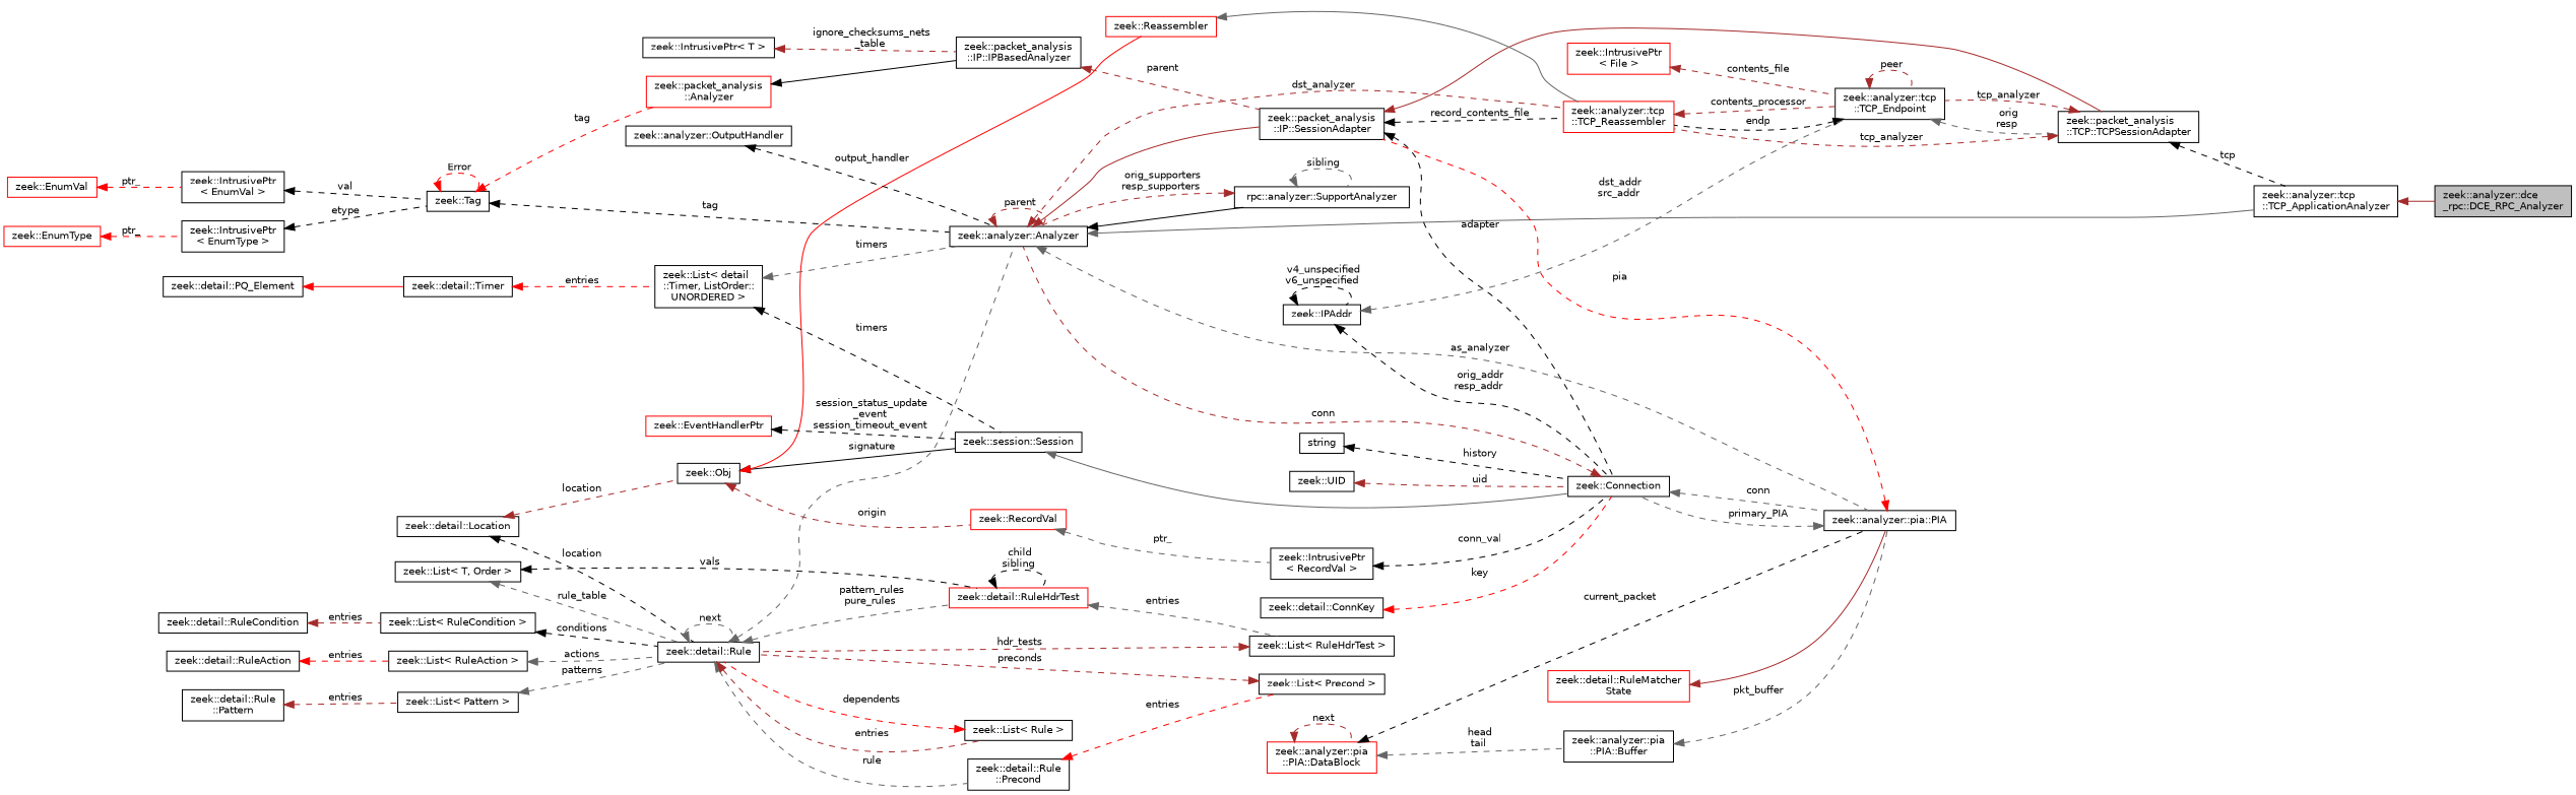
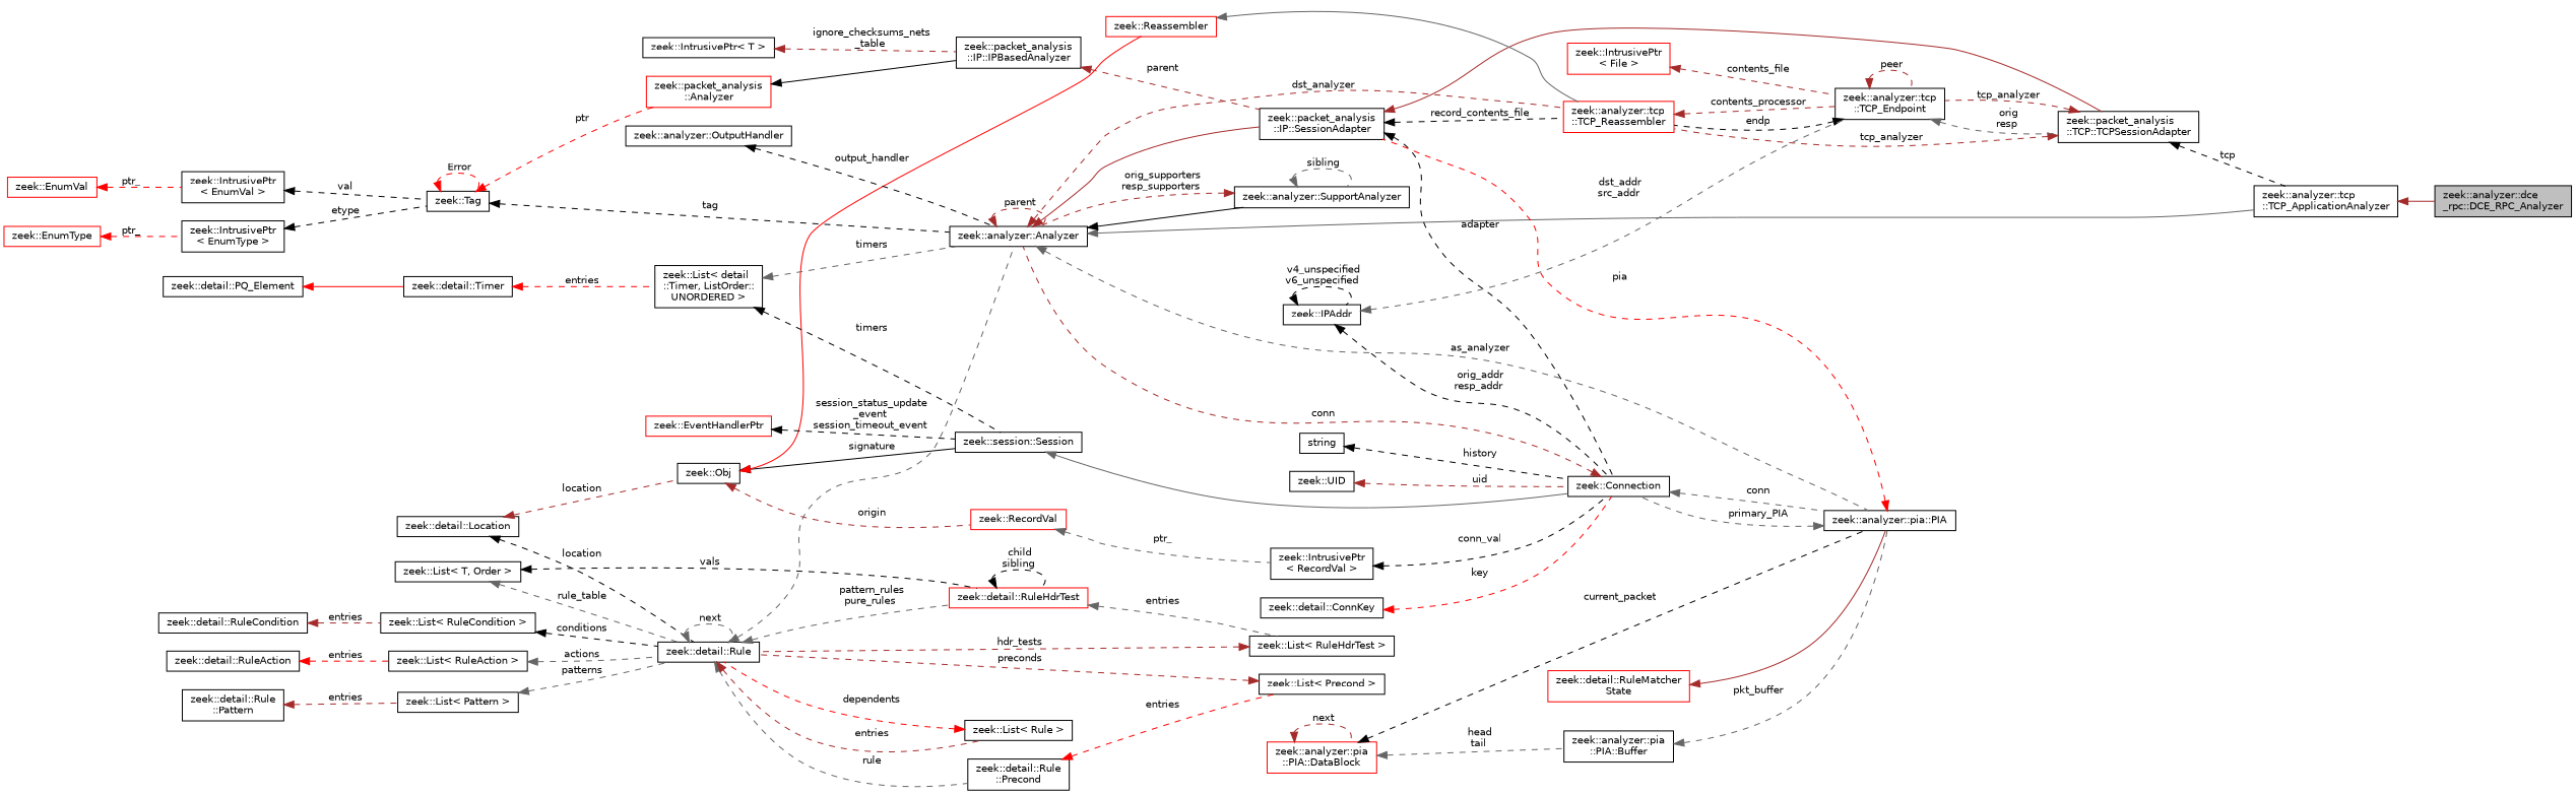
  digraph {
    rankdir=LR
    node [color=black fillcolor=white fontname=Helvetica fontsize=10 shape=record style=filled]
    edge [color=brown dir=back fontname=Helvetica fontsize=10 labelfontname=Helvetica labelfontsize=10 style=dashed]
    n1 [fillcolor=grey75 fontcolor=black height=0.2 label="zeek::analyzer::dce\l_rpc::DCE_RPC_Analyzer" width=0.4]
    n2 [height=0.2 label="zeek::analyzer::tcp\l::TCP_ApplicationAnalyzer" width=0.4]
    n3 [height=0.2 label="zeek::analyzer::Analyzer" width=0.4]
    n4 [height=0.2 label="zeek::packet_analysis\l::IP::SessionAdapter" width=0.4]
    n5 [height=0.2 label="zeek::analyzer::pia::PIA" width=0.4]
-   n6 [height=0.2 label="rpc::analyzer::SupportAnalyzer" width=0.4]
+   n6 [height=0.2 label="zeek::analyzer::SupportAnalyzer" width=0.4]
    n7 [color=red height=0.2 label="zeek::analyzer::tcp\l::TCP_Reassembler" width=0.4]
    n8 [height=0.2 label="zeek::Connection" width=0.4]
    n9 [height=0.2 label="zeek::packet_analysis\l::TCP::TCPSessionAdapter" width=0.4]
    n10 [height=0.2 label="zeek::analyzer::tcp\l::TCP_Endpoint" width=0.4]
    n11 [height=0.2 label="zeek::Tag" width=0.4]
    n12 [color=red height=0.2 label="zeek::packet_analysis\l::Analyzer" width=0.4]
    n13 [height=0.2 label="zeek::packet_analysis\l::IP::IPBasedAnalyzer" width=0.4]
    n14 [height=0.2 label="zeek::IntrusivePtr\l\< EnumVal \>" width=0.4]
    n15 [color=red height=0.2 label="zeek::EnumVal" width=0.4]
    n16 [height=0.2 label="zeek::IntrusivePtr\l\< EnumType \>" width=0.4]
    n17 [color=red height=0.2 label="zeek::EnumType" width=0.4]
    n18 [height=0.2 label="zeek::session::Session" width=0.4]
    n19 [height=0.2 label="zeek::Obj" width=0.4]
    n20 [color=red height=0.2 label="zeek::RecordVal" width=0.4]
    n21 [color=red height=0.2 label="zeek::Reassembler" width=0.4]
    n22 [height=0.2 label="zeek::IntrusivePtr\l\< RecordVal \>" width=0.4]
    n23 [height=0.2 label="zeek::detail::Location" width=0.4]
    n24 [height=0.2 label="zeek::detail::Rule" width=0.4]
    n25 [color=red height=0.2 label="zeek::detail::RuleHdrTest" width=0.4]
    n26 [height=0.2 label="zeek::detail::Rule\l::Precond" width=0.4]
    n27 [height=0.2 label="zeek::List\< Rule \>" width=0.4]
    n28 [height=0.2 label="zeek::List\< detail\l::Timer, ListOrder::\lUNORDERED \>" width=0.4]
    n29 [height=0.2 label="zeek::detail::Timer" width=0.4]
    n30 [height=0.2 label="zeek::detail::PQ_Element" width=0.4]
    n31 [color=red height=0.2 label="zeek::EventHandlerPtr" width=0.4]
    n32 [height=0.2 label="zeek::IPAddr" width=0.4]
    n33 [height=0.2 label="zeek::detail::ConnKey" width=0.4]
    n34 [height=0.2 label=string width=0.4]
    n35 [height=0.2 label="zeek::IntrusivePtr\< T \>" width=0.4]
    n36 [color=red height=0.2 label="zeek::detail::RuleMatcher\lState" width=0.4]
    n37 [height=0.2 label="zeek::analyzer::pia\l::PIA::Buffer" width=0.4]
    n38 [color=red height=0.2 label="zeek::analyzer::pia\l::PIA::DataBlock" width=0.4]
    n39 [height=0.2 label="zeek::UID" width=0.4]
    n40 [height=0.2 label="zeek::List\< RuleHdrTest \>" width=0.4]
    n41 [height=0.2 label="zeek::List\< Precond \>" width=0.4]
    n42 [height=0.2 label="zeek::List\< T, Order \>" width=0.4]
    n43 [height=0.2 label="zeek::List\< RuleCondition \>" width=0.4]
    n44 [height=0.2 label="zeek::detail::RuleCondition" width=0.4]
    n45 [height=0.2 label="zeek::List\< RuleAction \>" width=0.4]
    n46 [height=0.2 label="zeek::detail::RuleAction" width=0.4]
    n47 [height=0.2 label="zeek::List\< Pattern \>" width=0.4]
    n48 [height=0.2 label="zeek::detail::Rule\l::Pattern" width=0.4]
    n49 [height=0.2 label="zeek::analyzer::OutputHandler" width=0.4]
    n50 [color=red height=0.2 label="zeek::IntrusivePtr\l\< File \>" width=0.4]
    n2 -> n1 [style=solid]
    n3 -> n2 [color=gray40 style=solid]
    n3 -> n3 [label=" parent"]
    n3 -> n4 [style=solid]
    n3 -> n5 [color=gray40 label=" as_analyzer"]
    n3 -> n6 [color=black style=solid]
    n3 -> n7 [label=" dst_analyzer"]
    n4 -> n7 [color=black label=" record_contents_file"]
    n4 -> n8 [color=black label=" adapter"]
    n4 -> n9 [style=solid]
    n5 -> n4 [color=red label=" pia"]
    n5 -> n8 [color=gray40 label=" primary_PIA"]
    n6 -> n3 [label=" orig_supporters\nresp_supporters"]
    n6 -> n6 [color=gray40 label=" sibling"]
    n7 -> n10 [label=" contents_processor"]
    n8 -> n3 [label=" conn"]
    n8 -> n5 [color=gray40 label=" conn"]
    n9 -> n2 [color=black label=" tcp"]
    n9 -> n7 [label=" tcp_analyzer"]
    n9 -> n10 [label=" tcp_analyzer"]
    n10 -> n7 [color=black label=" endp"]
    n10 -> n9 [color=gray40 label=" orig\nresp"]
    n10 -> n10 [label=" peer"]
    n11 -> n3 [color=black label=" tag"]
    n11 -> n11 [color=red label=" Error"]
-   n11 -> n12 [color=red label=" tag"]
+   n11 -> n12 [color=red label=" ptr"]
    n12 -> n13 [color=black style=solid]
    n13 -> n4 [label=" parent"]
    n14 -> n11 [color=black label=" val"]
    n15 -> n14 [color=red label=" ptr_"]
    n16 -> n11 [color=black label=" etype"]
    n17 -> n16 [color=red label=" ptr_"]
    n18 -> n8 [color=gray40 style=solid]
    n19 -> n18 [color=black style=solid]
    n19 -> n20 [label=" origin"]
    n19 -> n21 [color=red style=solid]
    n20 -> n22 [color=gray40 label=" ptr_"]
    n21 -> n7 [color=gray40 style=solid]
    n22 -> n8 [color=black label=" conn_val"]
    n23 -> n19 [label=" location"]
    n23 -> n24 [color=black label=" location"]
    n24 -> n3 [color=gray40 label=" signature"]
    n24 -> n24 [color=gray40 label=" next"]
    n24 -> n25 [color=gray40 label=" pattern_rules\npure_rules"]
    n24 -> n26 [color=gray40 label=" rule"]
    n24 -> n27 [label=" entries"]
    n25 -> n25 [color=black label=" child\nsibling"]
    n25 -> n40 [color=gray40 label=" entries"]
    n26 -> n41 [color=red label=" entries"]
    n27 -> n24 [color=red label=" dependents"]
    n28 -> n3 [color=gray40 label=" timers"]
    n28 -> n18 [color=black label=" timers"]
    n29 -> n28 [color=red label=" entries"]
    n30 -> n29 [color=red style=solid]
    n31 -> n18 [color=black label=" session_status_update\l_event\nsession_timeout_event"]
    n32 -> n8 [color=black label=" orig_addr\nresp_addr"]
    n32 -> n10 [color=gray40 label=" dst_addr\nsrc_addr"]
    n32 -> n32 [color=black label=" v4_unspecified\nv6_unspecified"]
    n33 -> n8 [color=red label=" key"]
    n34 -> n8 [color=black label=" history"]
    n35 -> n13 [label=" ignore_checksums_nets\l_table"]
    n36 -> n5 [style=solid]
    n37 -> n5 [color=gray40 label=" pkt_buffer"]
    n38 -> n5 [color=black label=" current_packet"]
    n38 -> n37 [color=gray40 label=" head\ntail"]
    n38 -> n38 [label=" next"]
    n39 -> n8 [label=" uid"]
    n40 -> n24 [label=" hdr_tests"]
    n41 -> n24 [label=" preconds"]
    n42 -> n24 [color=gray40 label=" rule_table"]
    n42 -> n25 [color=black label=" vals"]
    n43 -> n24 [color=black label=" conditions"]
    n44 -> n43 [label=" entries"]
    n45 -> n24 [color=gray40 label=" actions"]
    n46 -> n45 [color=red label=" entries"]
    n47 -> n24 [color=gray40 label=" patterns"]
    n48 -> n47 [label=" entries"]
    n49 -> n3 [color=black label=" output_handler"]
    n50 -> n10 [label=" contents_file"]
  }
